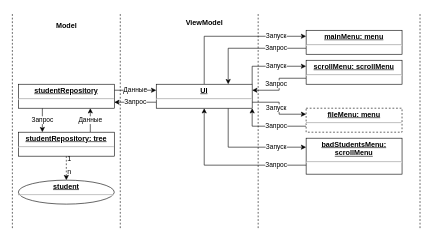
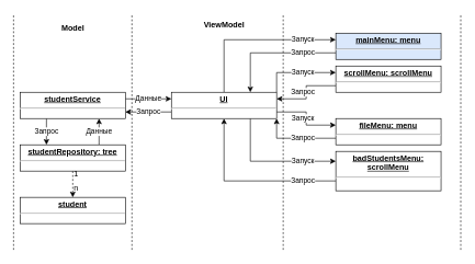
  <mxCell id="0" />
  <mxCell id="1" parent="0" />
  <mxCell id="2" value="Данные" style="edgeStyle=orthogonalEdgeStyle;rounded=0;orthogonalLoop=1;jettySize=auto;html=1;exitX=1;exitY=0.25;exitDx=0;exitDy=0;entryX=0;entryY=0.25;entryDx=0;entryDy=0;" edge="1" parent="1" source="4" target="10"><mxGeometry relative="1" as="geometry" /></mxCell>
  <mxCell id="3" value="Запрос" style="edgeStyle=orthogonalEdgeStyle;rounded=0;orthogonalLoop=1;jettySize=auto;html=1;exitX=0.25;exitY=1;exitDx=0;exitDy=0;entryX=0.25;entryY=0;entryDx=0;entryDy=0;" edge="1" parent="1" source="4" target="20"><mxGeometry relative="1" as="geometry" /></mxCell>
- <mxCell id="4" value="&lt;p style=&quot;margin:0px;margin-top:4px;text-align:center;text-decoration:underline;&quot;&gt;&lt;b&gt;studentRepository&lt;/b&gt;&lt;/p&gt;&lt;hr&gt;&lt;p style=&quot;margin:0px;margin-left:8px;&quot;&gt;&lt;br&gt;&lt;/p&gt;" style="verticalAlign=top;align=left;overflow=fill;fontSize=12;fontFamily=Helvetica;html=1;whiteSpace=wrap;" parent="1" vertex="1"><mxGeometry x="30" y="140" width="160" height="40" as="geometry" /></mxCell>
+ <mxCell id="4" value="&lt;p style=&quot;margin:0px;margin-top:4px;text-align:center;text-decoration:underline;&quot;&gt;&lt;b&gt;studentService&lt;/b&gt;&lt;/p&gt;&lt;hr&gt;&lt;p style=&quot;margin:0px;margin-left:8px;&quot;&gt;&lt;br&gt;&lt;/p&gt;" style="verticalAlign=top;align=left;overflow=fill;fontSize=12;fontFamily=Helvetica;html=1;whiteSpace=wrap;" parent="1" vertex="1"><mxGeometry x="30" y="140" width="160" height="40" as="geometry" /></mxCell>
  <mxCell id="5" value="Запуск" style="edgeStyle=orthogonalEdgeStyle;rounded=0;orthogonalLoop=1;jettySize=auto;html=1;exitX=0.75;exitY=1;exitDx=0;exitDy=0;entryX=0;entryY=0.25;entryDx=0;entryDy=0;" edge="1" parent="1" source="10" target="11"><mxGeometry x="0.487" relative="1" as="geometry"><mxPoint as="offset" /></mxGeometry></mxCell>
  <mxCell id="6" value="Запрос" style="edgeStyle=orthogonalEdgeStyle;rounded=0;orthogonalLoop=1;jettySize=auto;html=1;exitX=0;exitY=0.75;exitDx=0;exitDy=0;entryX=1;entryY=0.75;entryDx=0;entryDy=0;" edge="1" parent="1" source="10" target="4"><mxGeometry relative="1" as="geometry" /></mxCell>
  <mxCell id="7" value="Запуск" style="edgeStyle=orthogonalEdgeStyle;rounded=0;orthogonalLoop=1;jettySize=auto;html=1;exitX=1;exitY=0;exitDx=0;exitDy=0;entryX=0;entryY=0.25;entryDx=0;entryDy=0;" edge="1" parent="1" source="10" target="15"><mxGeometry x="0.167" relative="1" as="geometry"><mxPoint as="offset" /></mxGeometry></mxCell>
  <mxCell id="8" value="Запуск" style="edgeStyle=orthogonalEdgeStyle;rounded=0;orthogonalLoop=1;jettySize=auto;html=1;exitX=0.5;exitY=0;exitDx=0;exitDy=0;entryX=0;entryY=0.25;entryDx=0;entryDy=0;" edge="1" parent="1" source="10" target="17"><mxGeometry x="0.6" relative="1" as="geometry"><mxPoint as="offset" /></mxGeometry></mxCell>
  <mxCell id="9" value="Запуск" style="edgeStyle=orthogonalEdgeStyle;rounded=0;orthogonalLoop=1;jettySize=auto;html=1;exitX=1;exitY=0.75;exitDx=0;exitDy=0;entryX=0;entryY=0.25;entryDx=0;entryDy=0;" edge="1" parent="1" source="10" target="13"><mxGeometry y="-5" relative="1" as="geometry"><mxPoint as="offset" /></mxGeometry></mxCell>
  <mxCell id="10" value="&lt;p style=&quot;margin:0px;margin-top:4px;text-align:center;text-decoration:underline;&quot;&gt;&lt;b&gt;UI&lt;/b&gt;&lt;/p&gt;&lt;hr&gt;&lt;p style=&quot;margin:0px;margin-left:8px;&quot;&gt;&lt;br&gt;&lt;/p&gt;" style="verticalAlign=top;align=left;overflow=fill;fontSize=12;fontFamily=Helvetica;html=1;whiteSpace=wrap;" parent="1" vertex="1"><mxGeometry x="260" y="140" width="160" height="40" as="geometry" /></mxCell>
  <mxCell id="11" value="&lt;p style=&quot;margin:0px;margin-top:4px;text-align:center;text-decoration:underline;&quot;&gt;&lt;b&gt;badStudentsMenu: scrollMenu&lt;/b&gt;&lt;/p&gt;&lt;hr&gt;&lt;p style=&quot;margin:0px;margin-left:8px;&quot;&gt;&lt;br&gt;&lt;/p&gt;" style="verticalAlign=top;align=left;overflow=fill;fontSize=12;fontFamily=Helvetica;html=1;whiteSpace=wrap;" parent="1" vertex="1"><mxGeometry x="510" y="230" width="160" height="60" as="geometry" /></mxCell>
  <mxCell id="12" value="Запрос" style="edgeStyle=orthogonalEdgeStyle;rounded=0;orthogonalLoop=1;jettySize=auto;html=1;exitX=0;exitY=0.75;exitDx=0;exitDy=0;entryX=1;entryY=1;entryDx=0;entryDy=0;" edge="1" parent="1" source="13" target="10"><mxGeometry x="-0.167" relative="1" as="geometry"><mxPoint as="offset" /></mxGeometry></mxCell>
- <mxCell id="13" value="&lt;p style=&quot;margin:0px;margin-top:4px;text-align:center;text-decoration:underline;&quot;&gt;&lt;b&gt;fileMenu: menu&lt;/b&gt;&lt;/p&gt;&lt;hr&gt;&lt;p style=&quot;margin:0px;margin-left:8px;&quot;&gt;&lt;br&gt;&lt;/p&gt;" style="verticalAlign=top;align=left;overflow=fill;fontSize=12;fontFamily=Helvetica;html=1;whiteSpace=wrap;dashed=1;" parent="1" vertex="1"><mxGeometry x="510" y="180" width="160" height="40" as="geometry" /></mxCell>
+ <mxCell id="13" value="&lt;p style=&quot;margin:0px;margin-top:4px;text-align:center;text-decoration:underline;&quot;&gt;&lt;b&gt;fileMenu: menu&lt;/b&gt;&lt;/p&gt;&lt;hr&gt;&lt;p style=&quot;margin:0px;margin-left:8px;&quot;&gt;&lt;br&gt;&lt;/p&gt;" style="verticalAlign=top;align=left;overflow=fill;fontSize=12;fontFamily=Helvetica;html=1;whiteSpace=wrap;" parent="1" vertex="1"><mxGeometry x="510" y="180" width="160" height="40" as="geometry" /></mxCell>
  <mxCell id="14" value="Запрос" style="edgeStyle=orthogonalEdgeStyle;rounded=0;orthogonalLoop=1;jettySize=auto;html=1;exitX=0;exitY=0.75;exitDx=0;exitDy=0;entryX=1;entryY=0.25;entryDx=0;entryDy=0;" edge="1" parent="1" source="15" target="10"><mxGeometry y="-5" relative="1" as="geometry"><mxPoint as="offset" /></mxGeometry></mxCell>
  <mxCell id="15" value="&lt;p style=&quot;margin:0px;margin-top:4px;text-align:center;text-decoration:underline;&quot;&gt;&lt;b&gt;scrollMenu: scrollMenu&lt;/b&gt;&lt;/p&gt;&lt;hr&gt;&lt;p style=&quot;margin:0px;margin-left:8px;&quot;&gt;&lt;br&gt;&lt;/p&gt;" style="verticalAlign=top;align=left;overflow=fill;fontSize=12;fontFamily=Helvetica;html=1;whiteSpace=wrap;" parent="1" vertex="1"><mxGeometry x="510" y="100" width="160" height="40" as="geometry" /></mxCell>
  <mxCell id="16" value="Запрос" style="edgeStyle=orthogonalEdgeStyle;rounded=0;orthogonalLoop=1;jettySize=auto;html=1;exitX=0;exitY=0.75;exitDx=0;exitDy=0;entryX=0.75;entryY=0;entryDx=0;entryDy=0;" edge="1" parent="1" source="17" target="10"><mxGeometry x="-0.474" relative="1" as="geometry"><mxPoint as="offset" /></mxGeometry></mxCell>
- <mxCell id="17" value="&lt;p style=&quot;margin:0px;margin-top:4px;text-align:center;text-decoration:underline;&quot;&gt;&lt;b&gt;mainMenu: menu&lt;/b&gt;&lt;/p&gt;&lt;hr&gt;&lt;p style=&quot;margin:0px;margin-left:8px;&quot;&gt;&lt;br&gt;&lt;/p&gt;" style="verticalAlign=top;align=left;overflow=fill;fontSize=12;fontFamily=Helvetica;html=1;whiteSpace=wrap;" parent="1" vertex="1"><mxGeometry x="510" y="50" width="160" height="40" as="geometry" /></mxCell>
+ <mxCell id="17" value="&lt;p style=&quot;margin:0px;margin-top:4px;text-align:center;text-decoration:underline;&quot;&gt;&lt;b&gt;mainMenu: menu&lt;/b&gt;&lt;/p&gt;&lt;hr&gt;&lt;p style=&quot;margin:0px;margin-left:8px;&quot;&gt;&lt;br&gt;&lt;/p&gt;" style="verticalAlign=top;align=left;overflow=fill;fontSize=12;fontFamily=Helvetica;html=1;whiteSpace=wrap;fillColor=#dae8fc;" parent="1" vertex="1"><mxGeometry x="510" y="50" width="160" height="40" as="geometry" /></mxCell>
  <mxCell id="18" value="Данные" style="edgeStyle=orthogonalEdgeStyle;rounded=0;orthogonalLoop=1;jettySize=auto;html=1;exitX=0.75;exitY=0;exitDx=0;exitDy=0;entryX=0.75;entryY=1;entryDx=0;entryDy=0;" edge="1" parent="1" source="20" target="4"><mxGeometry relative="1" as="geometry" /></mxCell>
  <mxCell id="19" style="edgeStyle=orthogonalEdgeStyle;rounded=0;orthogonalLoop=1;jettySize=auto;html=1;entryX=0.5;entryY=0;entryDx=0;entryDy=0;dashed=1;" edge="1" parent="1" source="20" target="21"><mxGeometry relative="1" as="geometry" /></mxCell>
  <mxCell id="20" value="&lt;p style=&quot;margin:0px;margin-top:4px;text-align:center;text-decoration:underline;&quot;&gt;&lt;b&gt;studentRepository: tree&lt;/b&gt;&lt;/p&gt;&lt;hr&gt;&lt;p style=&quot;margin:0px;margin-left:8px;&quot;&gt;&lt;br&gt;&lt;/p&gt;" style="verticalAlign=top;align=left;overflow=fill;fontSize=12;fontFamily=Helvetica;html=1;whiteSpace=wrap;" vertex="1" parent="1"><mxGeometry x="30" y="220" width="160" height="40" as="geometry" /></mxCell>
- <mxCell id="21" value="&lt;p style=&quot;margin:0px;margin-top:4px;text-align:center;text-decoration:underline;&quot;&gt;&lt;b&gt;student&lt;/b&gt;&lt;/p&gt;&lt;hr&gt;&lt;p style=&quot;margin:0px;margin-left:8px;&quot;&gt;&lt;br&gt;&lt;/p&gt;" style="ellipse;verticalAlign=top;align=left;overflow=fill;fontSize=12;fontFamily=Helvetica;html=1;whiteSpace=wrap;" vertex="1" parent="1"><mxGeometry x="30" y="300" width="160" height="40" as="geometry" /></mxCell>
+ <mxCell id="21" value="&lt;p style=&quot;margin:0px;margin-top:4px;text-align:center;text-decoration:underline;&quot;&gt;&lt;b&gt;student&lt;/b&gt;&lt;/p&gt;&lt;hr&gt;&lt;p style=&quot;margin:0px;margin-left:8px;&quot;&gt;&lt;br&gt;&lt;/p&gt;" style="verticalAlign=top;align=left;overflow=fill;fontSize=12;fontFamily=Helvetica;html=1;whiteSpace=wrap;" vertex="1" parent="1"><mxGeometry x="30" y="300" width="160" height="40" as="geometry" /></mxCell>
  <mxCell id="22" value="Запрос" style="edgeStyle=orthogonalEdgeStyle;rounded=0;orthogonalLoop=1;jettySize=auto;html=1;entryX=0.5;entryY=1;entryDx=0;entryDy=0;exitX=0;exitY=0.75;exitDx=0;exitDy=0;" edge="1" parent="1" source="11" target="10"><mxGeometry x="-0.623" relative="1" as="geometry"><mxPoint x="510" y="445" as="sourcePoint" /><mxPoint x="380" y="250" as="targetPoint" /><Array as="points"><mxPoint x="340" y="275" /></Array><mxPoint as="offset" /></mxGeometry></mxCell>
  <mxCell id="23" value="&lt;span style=&quot;font-weight: normal;&quot;&gt;1&lt;/span&gt;" style="text;align=center;fontStyle=1;verticalAlign=middle;spacingLeft=3;spacingRight=3;strokeColor=none;rotatable=0;points=[[0,0.5],[1,0.5]];portConstraint=eastwest;html=1;" vertex="1" parent="1"><mxGeometry x="90" y="260" width="50" height="10" as="geometry" /></mxCell>
  <mxCell id="24" value="&lt;span style=&quot;font-weight: normal;&quot;&gt;n&lt;/span&gt;" style="text;align=center;fontStyle=1;verticalAlign=middle;spacingLeft=3;spacingRight=3;strokeColor=none;rotatable=0;points=[[0,0.5],[1,0.5]];portConstraint=eastwest;html=1;" vertex="1" parent="1"><mxGeometry x="75" y="274" width="80" height="26" as="geometry" /></mxCell>
  <mxCell id="25" value="" style="endArrow=none;dashed=1;html=1;rounded=0;" edge="1" parent="1"><mxGeometry width="50" height="50" relative="1" as="geometry"><mxPoint x="20" y="380" as="sourcePoint" /><mxPoint x="20" y="20" as="targetPoint" /></mxGeometry></mxCell>
  <mxCell id="26" value="" style="endArrow=none;dashed=1;html=1;rounded=0;" edge="1" parent="1"><mxGeometry width="50" height="50" relative="1" as="geometry"><mxPoint x="200" y="380" as="sourcePoint" /><mxPoint x="200" y="20" as="targetPoint" /></mxGeometry></mxCell>
  <mxCell id="27" value="" style="endArrow=none;dashed=1;html=1;rounded=0;" edge="1" parent="1"><mxGeometry width="50" height="50" relative="1" as="geometry"><mxPoint x="430" y="380" as="sourcePoint" /><mxPoint x="430" y="20" as="targetPoint" /></mxGeometry></mxCell>
  <mxCell id="28" value="" style="endArrow=none;dashed=1;html=1;rounded=0;" edge="1" parent="1"><mxGeometry width="50" height="50" relative="1" as="geometry"><mxPoint x="700" y="380" as="sourcePoint" /><mxPoint x="700" y="20" as="targetPoint" /></mxGeometry></mxCell>
  <mxCell id="29" value="Model" style="text;align=center;fontStyle=1;verticalAlign=middle;spacingLeft=3;spacingRight=3;strokeColor=none;rotatable=0;points=[[0,0.5],[1,0.5]];portConstraint=eastwest;html=1;" vertex="1" parent="1"><mxGeometry x="70" y="30" width="80" height="26" as="geometry" /></mxCell>
  <mxCell id="30" value="ViewModel" style="text;align=center;fontStyle=1;verticalAlign=middle;spacingLeft=3;spacingRight=3;strokeColor=none;rotatable=0;points=[[0,0.5],[1,0.5]];portConstraint=eastwest;html=1;" vertex="1" parent="1"><mxGeometry x="300" y="24" width="80" height="26" as="geometry" /></mxCell>
